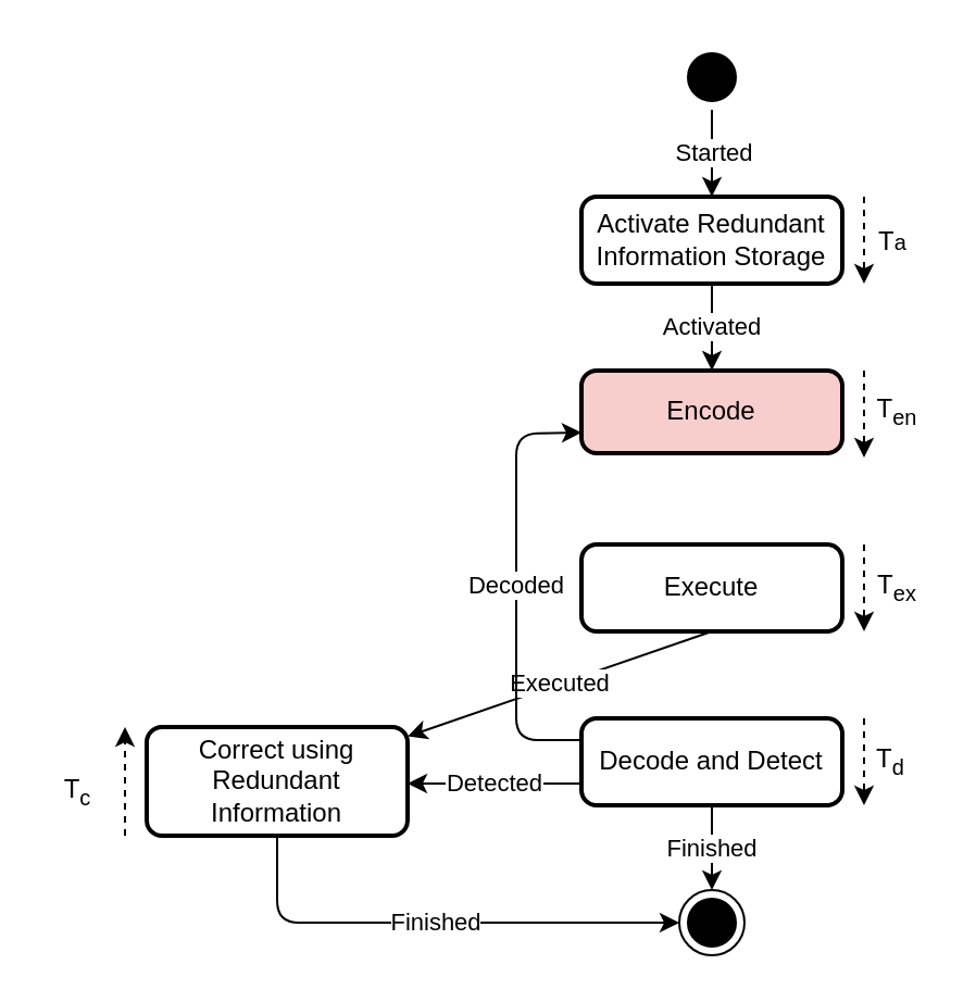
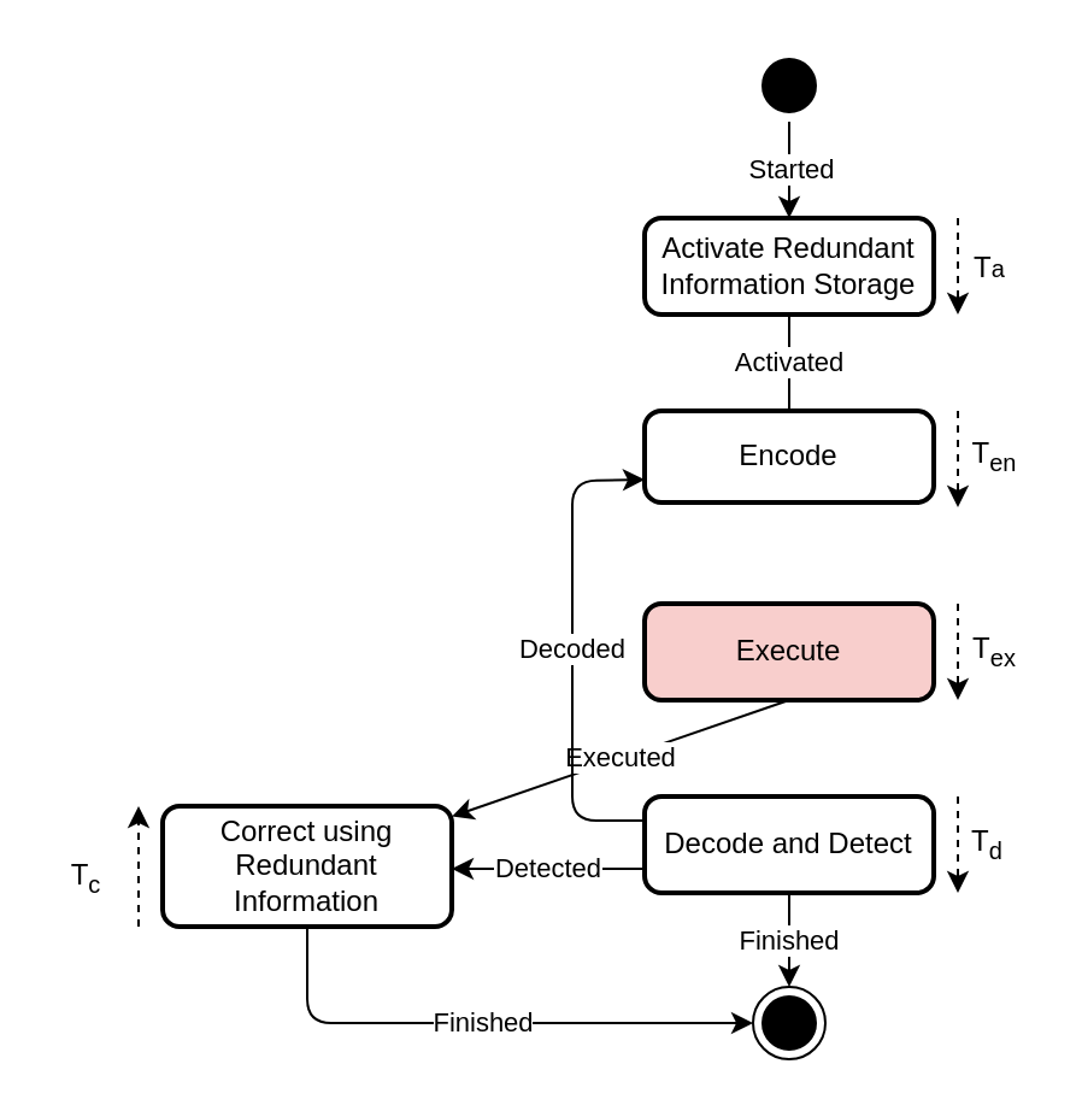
  <mxCell id="0" />
  <mxCell id="1" parent="0" />
  <mxCell id="2" value="Decode&amp;nbsp;and Detect" style="rounded=1;whiteSpace=wrap;html=1;absoluteArcSize=1;arcSize=14;strokeWidth=2;" parent="1" vertex="1"><mxGeometry x="267" y="330" width="120" height="40" as="geometry" /></mxCell>
  <mxCell id="3" value="Correct using Redundant Information" style="rounded=1;whiteSpace=wrap;html=1;absoluteArcSize=1;arcSize=14;strokeWidth=2;" parent="1" vertex="1"><mxGeometry x="67" y="334" width="120" height="50" as="geometry" /></mxCell>
  <mxCell id="4" value="" style="endArrow=classic;html=1;dashed=1;" parent="1" edge="1"><mxGeometry width="50" height="50" relative="1" as="geometry"><mxPoint x="397" y="330" as="sourcePoint" /><mxPoint x="397" y="370" as="targetPoint" /></mxGeometry></mxCell>
  <mxCell id="5" value="T&lt;sub&gt;d&lt;/sub&gt;" style="text;html=1;align=center;verticalAlign=middle;resizable=0;points=[];autosize=1;" parent="1" vertex="1"><mxGeometry x="394" y="340" width="30" height="20" as="geometry" /></mxCell>
  <mxCell id="6" value="Activate Redundant&lt;br&gt;Information Storage" style="rounded=1;whiteSpace=wrap;html=1;absoluteArcSize=1;arcSize=14;strokeWidth=2;" parent="1" vertex="1"><mxGeometry x="267" y="90" width="120" height="40" as="geometry" /></mxCell>
  <mxCell id="7" value="Executed" style="endArrow=classic;html=1;exitX=0.5;exitY=1;exitDx=0;exitDy=0;" parent="1" source="15" target="3" edge="1"><mxGeometry width="50" height="50" relative="1" as="geometry"><mxPoint x="427" y="300" as="sourcePoint" /><mxPoint x="337" y="120" as="targetPoint" /></mxGeometry></mxCell>
  <mxCell id="8" value="" style="endArrow=classic;html=1;dashed=1;" parent="1" edge="1"><mxGeometry width="50" height="50" relative="1" as="geometry"><mxPoint x="397" y="90" as="sourcePoint" /><mxPoint x="397" y="130" as="targetPoint" /></mxGeometry></mxCell>
  <mxCell id="9" value="T&lt;font size=&quot;1&quot;&gt;a&lt;/font&gt;" style="text;html=1;align=center;verticalAlign=middle;resizable=0;points=[];autosize=1;" parent="1" vertex="1"><mxGeometry x="395" y="101" width="30" height="20" as="geometry" /></mxCell>
  <mxCell id="10" value="" style="endArrow=classic;html=1;dashed=1;" parent="1" edge="1"><mxGeometry width="50" height="50" relative="1" as="geometry"><mxPoint x="57" y="384" as="sourcePoint" /><mxPoint x="57" y="334" as="targetPoint" /></mxGeometry></mxCell>
  <mxCell id="11" value="T&lt;sub&gt;c&lt;/sub&gt;" style="text;html=1;align=center;verticalAlign=middle;resizable=0;points=[];autosize=1;" parent="1" vertex="1"><mxGeometry x="20" y="354" width="30" height="20" as="geometry" /></mxCell>
- <mxCell id="12" value="Encode" style="rounded=1;whiteSpace=wrap;html=1;absoluteArcSize=1;arcSize=14;strokeWidth=2;fillColor=#f8cecc;" parent="1" vertex="1"><mxGeometry x="267" y="170" width="120" height="38" as="geometry" /></mxCell>
+ <mxCell id="12" value="Encode" style="rounded=1;whiteSpace=wrap;html=1;absoluteArcSize=1;arcSize=14;strokeWidth=2;" parent="1" vertex="1"><mxGeometry x="267" y="170" width="120" height="38" as="geometry" /></mxCell>
  <mxCell id="13" value="" style="endArrow=classic;html=1;dashed=1;" parent="1" edge="1"><mxGeometry width="50" height="50" relative="1" as="geometry"><mxPoint x="397" y="170" as="sourcePoint" /><mxPoint x="397" y="210" as="targetPoint" /></mxGeometry></mxCell>
  <mxCell id="14" value="T&lt;sub&gt;en&lt;/sub&gt;" style="text;html=1;align=center;verticalAlign=middle;resizable=0;points=[];autosize=1;" parent="1" vertex="1"><mxGeometry x="397" y="179" width="30" height="20" as="geometry" /></mxCell>
- <mxCell id="15" value="Execute" style="rounded=1;whiteSpace=wrap;html=1;absoluteArcSize=1;arcSize=14;strokeWidth=2;" parent="1" vertex="1"><mxGeometry x="267" y="250" width="120" height="40" as="geometry" /></mxCell>
+ <mxCell id="15" value="Execute" style="rounded=1;whiteSpace=wrap;html=1;absoluteArcSize=1;arcSize=14;strokeWidth=2;fillColor=#f8cecc;" parent="1" vertex="1"><mxGeometry x="267" y="250" width="120" height="40" as="geometry" /></mxCell>
  <mxCell id="16" value="" style="endArrow=classic;html=1;dashed=1;" parent="1" edge="1"><mxGeometry width="50" height="50" relative="1" as="geometry"><mxPoint x="397" y="250" as="sourcePoint" /><mxPoint x="397" y="290" as="targetPoint" /></mxGeometry></mxCell>
  <mxCell id="17" value="T&lt;sub&gt;ex&lt;/sub&gt;" style="text;html=1;align=center;verticalAlign=middle;resizable=0;points=[];autosize=1;" parent="1" vertex="1"><mxGeometry x="397" y="260" width="30" height="20" as="geometry" /></mxCell>
- <mxCell id="18" value="Activated" style="endArrow=classic;html=1;exitX=0.5;exitY=1;exitDx=0;exitDy=0;" parent="1" source="6" target="12" edge="1"><mxGeometry width="50" height="50" relative="1" as="geometry"><mxPoint x="367" y="300" as="sourcePoint" /><mxPoint x="417" y="250" as="targetPoint" /></mxGeometry></mxCell>
+ <mxCell id="18" value="Activated" style="endArrow=none;html=1;exitX=0.5;exitY=1;exitDx=0;exitDy=0;" parent="1" source="6" target="12" edge="1"><mxGeometry width="50" height="50" relative="1" as="geometry"><mxPoint x="367" y="300" as="sourcePoint" /><mxPoint x="417" y="250" as="targetPoint" /></mxGeometry></mxCell>
  <mxCell id="19" value="" style="ellipse;html=1;shape=startState;fillColor=#000000;strokeColor=#000000;" vertex="1" parent="1"><mxGeometry x="312" y="20" width="30" height="30" as="geometry" /></mxCell>
  <mxCell id="20" value="" style="endArrow=classic;html=1;entryX=0.5;entryY=0;entryDx=0;entryDy=0;" edge="1" parent="1" source="19" target="6"><mxGeometry width="50" height="50" relative="1" as="geometry"><mxPoint x="722" y="390" as="sourcePoint" /><mxPoint x="322" y="70" as="targetPoint" /></mxGeometry></mxCell>
  <mxCell id="21" value="Started" style="edgeLabel;html=1;align=center;verticalAlign=middle;resizable=0;points=[];" vertex="1" connectable="0" parent="20"><mxGeometry x="-0.05" relative="1" as="geometry"><mxPoint as="offset" /></mxGeometry></mxCell>
  <mxCell id="22" value="Decoded" style="endArrow=classic;html=1;exitX=0;exitY=0.25;exitDx=0;exitDy=0;entryX=0;entryY=0.75;entryDx=0;entryDy=0;" edge="1" parent="1" source="2" target="12"><mxGeometry width="50" height="50" relative="1" as="geometry"><mxPoint x="407" y="290" as="sourcePoint" /><mxPoint x="457" y="240" as="targetPoint" /><Array as="points"><mxPoint x="237" y="340" /><mxPoint x="237" y="199" /></Array></mxGeometry></mxCell>
  <mxCell id="23" value="Detected" style="endArrow=classic;html=1;exitX=0;exitY=0.75;exitDx=0;exitDy=0;" edge="1" parent="1" source="2"><mxGeometry width="50" height="50" relative="1" as="geometry"><mxPoint x="267" y="390" as="sourcePoint" /><mxPoint x="187" y="360" as="targetPoint" /></mxGeometry></mxCell>
  <mxCell id="24" value="" style="ellipse;html=1;shape=endState;fillColor=#000000;strokeColor=#000000;" vertex="1" parent="1"><mxGeometry x="312" y="409" width="30" height="30" as="geometry" /></mxCell>
  <mxCell id="25" value="Finished" style="endArrow=classic;html=1;exitX=0.5;exitY=1;exitDx=0;exitDy=0;" edge="1" parent="1" target="24" source="2"><mxGeometry width="50" height="50" relative="1" as="geometry"><mxPoint x="397" y="390" as="sourcePoint" /><mxPoint x="707" y="559" as="targetPoint" /></mxGeometry></mxCell>
  <mxCell id="26" value="Finished" style="endArrow=classic;html=1;entryX=0;entryY=0.5;entryDx=0;entryDy=0;exitX=0.5;exitY=1;exitDx=0;exitDy=0;" edge="1" parent="1" target="24" source="3"><mxGeometry width="50" height="50" relative="1" as="geometry"><mxPoint x="147" y="389" as="sourcePoint" /><mxPoint x="477" y="319" as="targetPoint" /><Array as="points"><mxPoint x="127" y="424" /></Array></mxGeometry></mxCell>
